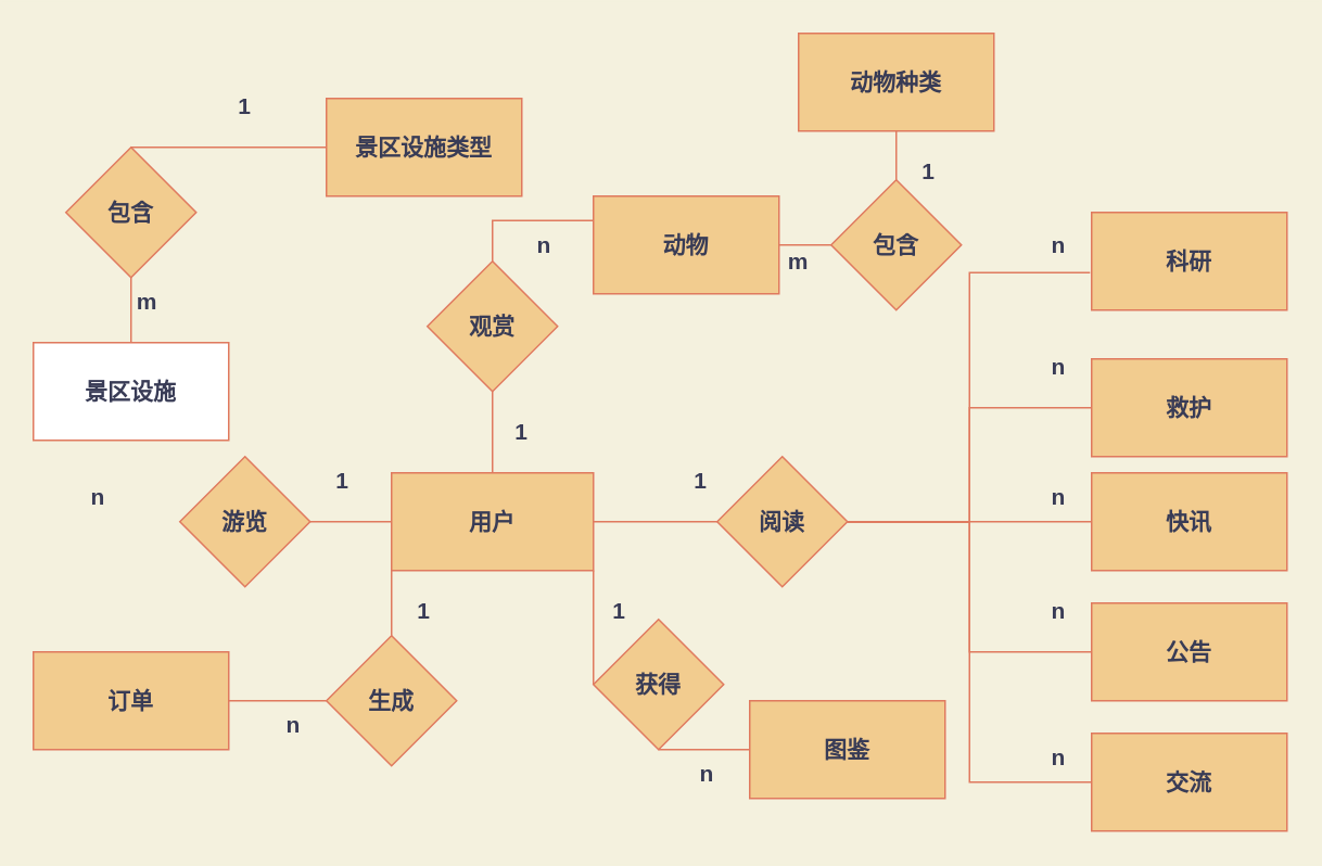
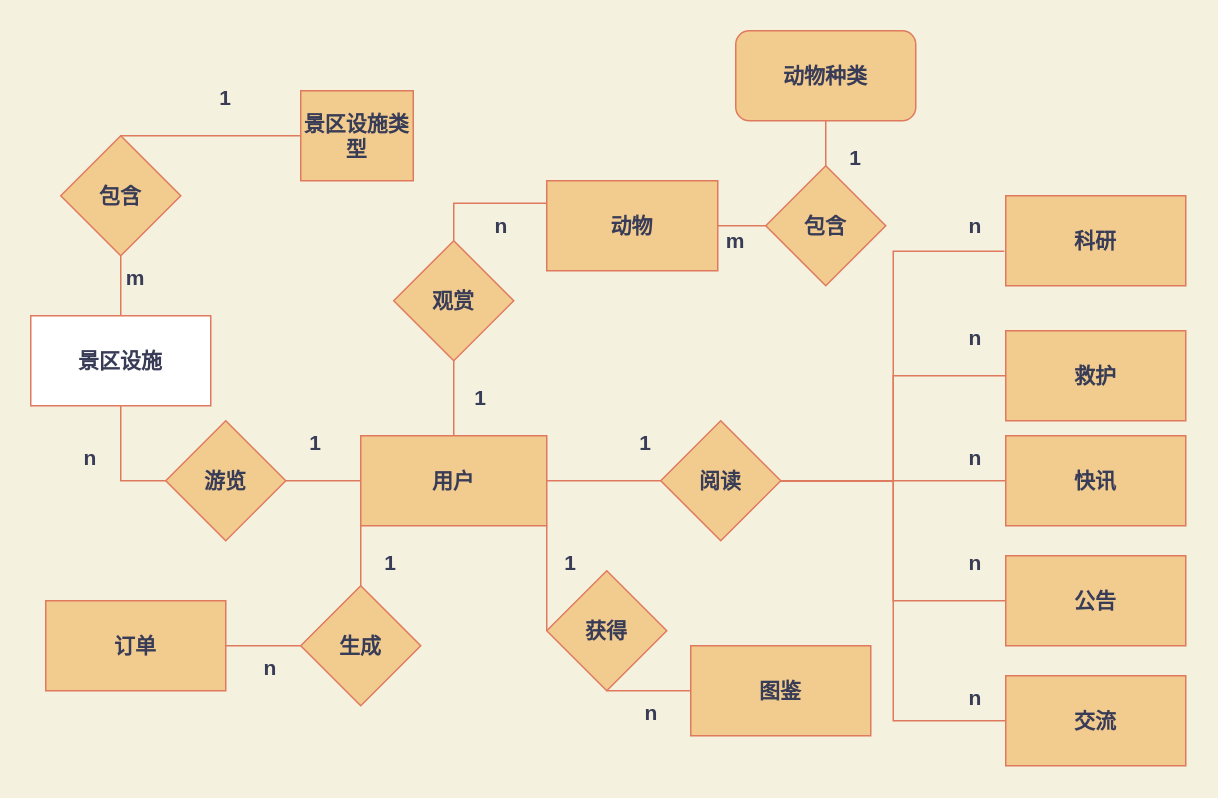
  <mxCell id="0" />
  <mxCell id="1" parent="0" />
  <mxCell id="2" value="用户" style="rounded=0;whiteSpace=wrap;html=1;fontSize=14;fontStyle=1;fillColor=#F2CC8F;strokeColor=#E07A5F;fontColor=#393C56;" vertex="1" parent="1"><mxGeometry x="240" y="290" width="124" height="60" as="geometry" /></mxCell>
  <mxCell id="3" value="动物" style="rounded=0;whiteSpace=wrap;html=1;fontSize=14;fontStyle=1;fillColor=#F2CC8F;strokeColor=#E07A5F;fontColor=#393C56;" vertex="1" parent="1"><mxGeometry x="364" y="120" width="114" height="60" as="geometry" /></mxCell>
- <mxCell id="4" value="动物种类" style="rounded=0;whiteSpace=wrap;html=1;fontSize=14;fontStyle=1;fillColor=#F2CC8F;strokeColor=#E07A5F;fontColor=#393C56;" vertex="1" parent="1"><mxGeometry x="490" y="20" width="120" height="60" as="geometry" /></mxCell>
+ <mxCell id="4" value="动物种类" style="whiteSpace=wrap;html=1;fontSize=14;fontStyle=1;fillColor=#F2CC8F;strokeColor=#E07A5F;fontColor=#393C56;rounded=1;" vertex="1" parent="1"><mxGeometry x="490" y="20" width="120" height="60" as="geometry" /></mxCell>
  <mxCell id="5" value="包含" style="rhombus;whiteSpace=wrap;html=1;fontSize=14;fontStyle=1;fillColor=#F2CC8F;strokeColor=#E07A5F;fontColor=#393C56;" vertex="1" parent="1"><mxGeometry x="510" y="110" width="80" height="80" as="geometry" /></mxCell>
  <mxCell id="6" value="图鉴" style="rounded=0;whiteSpace=wrap;html=1;fontSize=14;fontStyle=1;fillColor=#F2CC8F;strokeColor=#E07A5F;fontColor=#393C56;" vertex="1" parent="1"><mxGeometry x="460" y="430" width="120" height="60" as="geometry" /></mxCell>
  <mxCell id="7" value="救护" style="rounded=0;whiteSpace=wrap;html=1;fontSize=14;fontStyle=1;fillColor=#F2CC8F;strokeColor=#E07A5F;fontColor=#393C56;" vertex="1" parent="1"><mxGeometry x="670" y="220" width="120" height="60" as="geometry" /></mxCell>
  <mxCell id="8" value="快讯" style="rounded=0;whiteSpace=wrap;html=1;fontSize=14;fontStyle=1;fillColor=#F2CC8F;strokeColor=#E07A5F;fontColor=#393C56;" vertex="1" parent="1"><mxGeometry x="670" y="290" width="120" height="60" as="geometry" /></mxCell>
  <mxCell id="9" value="科研" style="rounded=0;whiteSpace=wrap;html=1;fontSize=14;fontStyle=1;fillColor=#F2CC8F;strokeColor=#E07A5F;fontColor=#393C56;" vertex="1" parent="1"><mxGeometry x="670" y="130" width="120" height="60" as="geometry" /></mxCell>
  <mxCell id="10" value="交流" style="rounded=0;whiteSpace=wrap;html=1;fontSize=14;fontStyle=1;fillColor=#F2CC8F;strokeColor=#E07A5F;fontColor=#393C56;" vertex="1" parent="1"><mxGeometry x="670" y="450" width="120" height="60" as="geometry" /></mxCell>
  <mxCell id="11" value="公告" style="rounded=0;whiteSpace=wrap;html=1;fontSize=14;fontStyle=1;fillColor=#F2CC8F;strokeColor=#E07A5F;fontColor=#393C56;" vertex="1" parent="1"><mxGeometry x="670" y="370" width="120" height="60" as="geometry" /></mxCell>
- <mxCell id="12" value="订单" style="rounded=0;whiteSpace=wrap;html=1;fontSize=14;fontStyle=1;fillColor=#F2CC8F;strokeColor=#E07A5F;fontColor=#393C56;" vertex="1" parent="1"><mxGeometry x="20" y="400" width="120" height="60" as="geometry" /></mxCell>
+ <mxCell id="12" value="订单" style="rounded=0;whiteSpace=wrap;html=1;fontSize=14;fontStyle=1;fillColor=#F2CC8F;strokeColor=#E07A5F;fontColor=#393C56;" vertex="1" parent="1"><mxGeometry x="30" y="400" width="120" height="60" as="geometry" /></mxCell>
  <mxCell id="13" value="景区设施" style="rounded=0;whiteSpace=wrap;html=1;fontSize=14;fontStyle=1;fillColor=#ffffff;strokeColor=#E07A5F;fontColor=#393C56;" vertex="1" parent="1"><mxGeometry x="20" y="210" width="120" height="60" as="geometry" /></mxCell>
- <mxCell id="14" value="景区设施类型" style="rounded=0;whiteSpace=wrap;html=1;fontSize=14;fontStyle=1;fillColor=#F2CC8F;strokeColor=#E07A5F;fontColor=#393C56;" vertex="1" parent="1"><mxGeometry x="200" y="60" width="120" height="60" as="geometry" /></mxCell>
+ <mxCell id="14" value="景区设施类型" style="rounded=0;whiteSpace=wrap;html=1;fontSize=14;fontStyle=1;fillColor=#F2CC8F;strokeColor=#E07A5F;fontColor=#393C56;" vertex="1" parent="1"><mxGeometry x="200" y="60" width="75" height="60" as="geometry" /></mxCell>
  <mxCell id="15" value="" style="endArrow=none;html=1;rounded=0;exitX=0;exitY=0.5;exitDx=0;exitDy=0;entryX=1;entryY=0.5;entryDx=0;entryDy=0;fontSize=14;fontStyle=1;strokeColor=#E07A5F;fontColor=#393C56;labelBackgroundColor=#F4F1DE;" edge="1" parent="1" source="5" target="3"><mxGeometry width="50" height="50" relative="1" as="geometry"><mxPoint x="380" y="310" as="sourcePoint" /><mxPoint x="430" y="260" as="targetPoint" /></mxGeometry></mxCell>
  <mxCell id="16" value="" style="endArrow=none;html=1;rounded=0;exitX=0.5;exitY=1;exitDx=0;exitDy=0;entryX=0.5;entryY=0;entryDx=0;entryDy=0;fontSize=14;fontStyle=1;strokeColor=#E07A5F;fontColor=#393C56;labelBackgroundColor=#F4F1DE;" edge="1" parent="1" source="4" target="5"><mxGeometry width="50" height="50" relative="1" as="geometry"><mxPoint x="380" y="310" as="sourcePoint" /><mxPoint x="430" y="260" as="targetPoint" /></mxGeometry></mxCell>
  <mxCell id="17" value="包含" style="rhombus;whiteSpace=wrap;html=1;fontSize=14;fontStyle=1;fillColor=#F2CC8F;strokeColor=#E07A5F;fontColor=#393C56;" vertex="1" parent="1"><mxGeometry x="40" y="90" width="80" height="80" as="geometry" /></mxCell>
  <mxCell id="18" value="" style="endArrow=none;html=1;rounded=0;exitX=0.5;exitY=1;exitDx=0;exitDy=0;entryX=0.5;entryY=0;entryDx=0;entryDy=0;fontSize=14;fontStyle=1;strokeColor=#E07A5F;fontColor=#393C56;labelBackgroundColor=#F4F1DE;" edge="1" parent="1" source="17" target="13"><mxGeometry width="50" height="50" relative="1" as="geometry"><mxPoint x="390" y="400" as="sourcePoint" /><mxPoint x="340" y="190" as="targetPoint" /></mxGeometry></mxCell>
  <mxCell id="19" value="" style="endArrow=none;html=1;rounded=0;exitX=0;exitY=0.5;exitDx=0;exitDy=0;entryX=0.5;entryY=0;entryDx=0;entryDy=0;fontSize=14;fontStyle=1;strokeColor=#E07A5F;fontColor=#393C56;labelBackgroundColor=#F4F1DE;" edge="1" parent="1" target="17" source="14"><mxGeometry width="50" height="50" relative="1" as="geometry"><mxPoint x="200" y="190" as="sourcePoint" /><mxPoint x="440" y="350" as="targetPoint" /></mxGeometry></mxCell>
  <mxCell id="20" value="生成" style="rhombus;whiteSpace=wrap;html=1;fontSize=14;fontStyle=1;fillColor=#F2CC8F;strokeColor=#E07A5F;fontColor=#393C56;" vertex="1" parent="1"><mxGeometry x="200" y="390" width="80" height="80" as="geometry" /></mxCell>
  <mxCell id="21" value="" style="endArrow=none;html=1;rounded=0;exitX=0.5;exitY=0;exitDx=0;exitDy=0;entryX=0;entryY=1;entryDx=0;entryDy=0;edgeStyle=orthogonalEdgeStyle;fontSize=14;fontStyle=1;strokeColor=#E07A5F;fontColor=#393C56;labelBackgroundColor=#F4F1DE;" edge="1" parent="1" source="20" target="2"><mxGeometry width="50" height="50" relative="1" as="geometry"><mxPoint x="140" y="450" as="sourcePoint" /><mxPoint x="190" y="400" as="targetPoint" /></mxGeometry></mxCell>
  <mxCell id="22" value="" style="endArrow=none;html=1;rounded=0;exitX=1;exitY=0.5;exitDx=0;exitDy=0;entryX=0;entryY=0.5;entryDx=0;entryDy=0;fontSize=14;fontStyle=1;strokeColor=#E07A5F;fontColor=#393C56;labelBackgroundColor=#F4F1DE;" edge="1" parent="1" source="12" target="20"><mxGeometry width="50" height="50" relative="1" as="geometry"><mxPoint x="140" y="450" as="sourcePoint" /><mxPoint x="190" y="400" as="targetPoint" /></mxGeometry></mxCell>
  <mxCell id="23" value="获得" style="rhombus;whiteSpace=wrap;html=1;fontSize=14;fontStyle=1;fillColor=#F2CC8F;strokeColor=#E07A5F;fontColor=#393C56;" vertex="1" parent="1"><mxGeometry x="364" y="380" width="80" height="80" as="geometry" /></mxCell>
  <mxCell id="24" value="" style="endArrow=none;html=1;rounded=0;exitX=0.5;exitY=1;exitDx=0;exitDy=0;entryX=0;entryY=0.5;entryDx=0;entryDy=0;fontSize=14;fontStyle=1;strokeColor=#E07A5F;fontColor=#393C56;labelBackgroundColor=#F4F1DE;" edge="1" parent="1" source="23" target="6"><mxGeometry width="50" height="50" relative="1" as="geometry"><mxPoint x="380" y="330" as="sourcePoint" /><mxPoint x="430" y="280" as="targetPoint" /></mxGeometry></mxCell>
  <mxCell id="25" value="" style="endArrow=none;html=1;rounded=0;exitX=1;exitY=1;exitDx=0;exitDy=0;entryX=0;entryY=0.5;entryDx=0;entryDy=0;fontSize=14;fontStyle=1;strokeColor=#E07A5F;fontColor=#393C56;labelBackgroundColor=#F4F1DE;" edge="1" parent="1" source="2" target="23"><mxGeometry width="50" height="50" relative="1" as="geometry"><mxPoint x="380" y="330" as="sourcePoint" /><mxPoint x="430" y="280" as="targetPoint" /></mxGeometry></mxCell>
  <mxCell id="26" value="阅读" style="rhombus;whiteSpace=wrap;html=1;fontSize=14;fontStyle=1;fillColor=#F2CC8F;strokeColor=#E07A5F;fontColor=#393C56;" vertex="1" parent="1"><mxGeometry x="440" y="280" width="80" height="80" as="geometry" /></mxCell>
  <mxCell id="27" value="" style="endArrow=none;html=1;rounded=0;exitX=1;exitY=0.5;exitDx=0;exitDy=0;entryX=-0.008;entryY=0.617;entryDx=0;entryDy=0;entryPerimeter=0;edgeStyle=orthogonalEdgeStyle;fontSize=14;fontStyle=1;strokeColor=#E07A5F;fontColor=#393C56;labelBackgroundColor=#F4F1DE;" edge="1" parent="1" source="26" target="9"><mxGeometry width="50" height="50" relative="1" as="geometry"><mxPoint x="380" y="350" as="sourcePoint" /><mxPoint x="430" y="300" as="targetPoint" /></mxGeometry></mxCell>
  <mxCell id="28" value="" style="endArrow=none;html=1;rounded=0;exitX=1;exitY=0.5;exitDx=0;exitDy=0;entryX=0;entryY=0.5;entryDx=0;entryDy=0;fontSize=14;fontStyle=1;strokeColor=#E07A5F;fontColor=#393C56;labelBackgroundColor=#F4F1DE;" edge="1" parent="1" source="2" target="26"><mxGeometry width="50" height="50" relative="1" as="geometry"><mxPoint x="380" y="350" as="sourcePoint" /><mxPoint x="430" y="300" as="targetPoint" /></mxGeometry></mxCell>
  <mxCell id="29" value="" style="endArrow=none;html=1;rounded=0;exitX=1;exitY=0.5;exitDx=0;exitDy=0;entryX=0;entryY=0.5;entryDx=0;entryDy=0;edgeStyle=orthogonalEdgeStyle;fontSize=14;fontStyle=1;strokeColor=#E07A5F;fontColor=#393C56;labelBackgroundColor=#F4F1DE;" edge="1" parent="1" source="26" target="10"><mxGeometry width="50" height="50" relative="1" as="geometry"><mxPoint x="600" y="502.98" as="sourcePoint" /><mxPoint x="679.04" y="350" as="targetPoint" /></mxGeometry></mxCell>
  <mxCell id="30" value="" style="endArrow=none;html=1;rounded=0;exitX=1;exitY=0.5;exitDx=0;exitDy=0;edgeStyle=orthogonalEdgeStyle;fontSize=14;fontStyle=1;strokeColor=#E07A5F;fontColor=#393C56;labelBackgroundColor=#F4F1DE;" edge="1" parent="1" source="26" target="7"><mxGeometry width="50" height="50" relative="1" as="geometry"><mxPoint x="570" y="320" as="sourcePoint" /><mxPoint x="650" y="240" as="targetPoint" /></mxGeometry></mxCell>
  <mxCell id="31" value="" style="endArrow=none;html=1;rounded=0;exitX=0.5;exitY=0;exitDx=0;exitDy=0;edgeStyle=orthogonalEdgeStyle;entryX=0;entryY=0.25;entryDx=0;entryDy=0;fontSize=14;fontStyle=1;strokeColor=#E07A5F;fontColor=#393C56;labelBackgroundColor=#F4F1DE;" edge="1" parent="1" source="35" target="3"><mxGeometry width="50" height="50" relative="1" as="geometry"><mxPoint x="520" y="190" as="sourcePoint" /><mxPoint x="350" y="130" as="targetPoint" /></mxGeometry></mxCell>
  <mxCell id="32" value="" style="endArrow=none;html=1;rounded=0;entryX=0;entryY=0.5;entryDx=0;entryDy=0;exitX=1;exitY=0.5;exitDx=0;exitDy=0;edgeStyle=orthogonalEdgeStyle;fontSize=14;fontStyle=1;strokeColor=#E07A5F;fontColor=#393C56;labelBackgroundColor=#F4F1DE;" edge="1" parent="1" source="26" target="8"><mxGeometry width="50" height="50" relative="1" as="geometry"><mxPoint x="570" y="320" as="sourcePoint" /><mxPoint x="689.04" y="207.02" as="targetPoint" /></mxGeometry></mxCell>
  <mxCell id="33" value="" style="endArrow=none;html=1;rounded=0;entryX=0;entryY=0.5;entryDx=0;entryDy=0;exitX=1;exitY=0.5;exitDx=0;exitDy=0;edgeStyle=orthogonalEdgeStyle;fontSize=14;fontStyle=1;strokeColor=#E07A5F;fontColor=#393C56;labelBackgroundColor=#F4F1DE;" edge="1" parent="1" source="26" target="11"><mxGeometry width="50" height="50" relative="1" as="geometry"><mxPoint x="570" y="320" as="sourcePoint" /><mxPoint x="699.04" y="217.02" as="targetPoint" /></mxGeometry></mxCell>
  <mxCell id="34" value="游览" style="rhombus;whiteSpace=wrap;html=1;fontSize=14;fontStyle=1;fillColor=#F2CC8F;strokeColor=#E07A5F;fontColor=#393C56;" vertex="1" parent="1"><mxGeometry x="110" y="280" width="80" height="80" as="geometry" /></mxCell>
  <mxCell id="35" value="观赏" style="rhombus;whiteSpace=wrap;html=1;fontSize=14;fontStyle=1;fillColor=#F2CC8F;strokeColor=#E07A5F;fontColor=#393C56;" vertex="1" parent="1"><mxGeometry x="262" y="160" width="80" height="80" as="geometry" /></mxCell>
  <mxCell id="36" value="" style="endArrow=none;html=1;rounded=0;exitX=1;exitY=0.5;exitDx=0;exitDy=0;entryX=0;entryY=0.5;entryDx=0;entryDy=0;fontSize=14;fontStyle=1;strokeColor=#E07A5F;fontColor=#393C56;labelBackgroundColor=#F4F1DE;" edge="1" parent="1" source="34" target="2"><mxGeometry width="50" height="50" relative="1" as="geometry"><mxPoint x="380" y="350" as="sourcePoint" /><mxPoint x="430" y="300" as="targetPoint" /></mxGeometry></mxCell>
+ <mxCell id="37" value="" style="endArrow=none;html=1;rounded=0;exitX=0;exitY=0.5;exitDx=0;exitDy=0;entryX=0.5;entryY=1;entryDx=0;entryDy=0;edgeStyle=orthogonalEdgeStyle;fontSize=14;fontStyle=1;strokeColor=#E07A5F;fontColor=#393C56;labelBackgroundColor=#F4F1DE;" edge="1" parent="1" source="34" target="13"><mxGeometry width="50" height="50" relative="1" as="geometry"><mxPoint x="380" y="350" as="sourcePoint" /><mxPoint x="80" y="280" as="targetPoint" /></mxGeometry></mxCell>
  <mxCell id="38" value="" style="endArrow=none;html=1;rounded=0;entryX=0.5;entryY=1;entryDx=0;entryDy=0;exitX=0.5;exitY=0;exitDx=0;exitDy=0;fontSize=14;fontStyle=1;strokeColor=#E07A5F;fontColor=#393C56;labelBackgroundColor=#F4F1DE;" edge="1" parent="1" source="2" target="35"><mxGeometry width="50" height="50" relative="1" as="geometry"><mxPoint x="380" y="300" as="sourcePoint" /><mxPoint x="430" y="250" as="targetPoint" /></mxGeometry></mxCell>
  <mxCell id="39" value="1" style="text;html=1;strokeColor=none;fillColor=none;align=center;verticalAlign=middle;whiteSpace=wrap;rounded=0;fontSize=14;fontStyle=1;fontColor=#393C56;" vertex="1" parent="1"><mxGeometry x="120" y="50" width="60" height="30" as="geometry" /></mxCell>
  <mxCell id="40" value="m" style="text;html=1;strokeColor=none;fillColor=none;align=center;verticalAlign=middle;whiteSpace=wrap;rounded=0;fontSize=14;fontStyle=1;fontColor=#393C56;" vertex="1" parent="1"><mxGeometry x="60" y="170" width="60" height="30" as="geometry" /></mxCell>
  <mxCell id="41" value="n" style="text;html=1;strokeColor=none;fillColor=none;align=center;verticalAlign=middle;whiteSpace=wrap;rounded=0;fontSize=14;fontStyle=1;fontColor=#393C56;" vertex="1" parent="1"><mxGeometry x="30" y="290" width="60" height="30" as="geometry" /></mxCell>
  <mxCell id="42" value="1" style="text;html=1;strokeColor=none;fillColor=none;align=center;verticalAlign=middle;whiteSpace=wrap;rounded=0;fontSize=14;fontStyle=1;fontColor=#393C56;" vertex="1" parent="1"><mxGeometry x="180" y="280" width="60" height="30" as="geometry" /></mxCell>
  <mxCell id="43" value="n" style="text;html=1;strokeColor=none;fillColor=none;align=center;verticalAlign=middle;whiteSpace=wrap;rounded=0;fontSize=14;fontStyle=1;fontColor=#393C56;" vertex="1" parent="1"><mxGeometry x="304" y="135" width="60" height="30" as="geometry" /></mxCell>
  <mxCell id="44" value="1" style="text;html=1;strokeColor=none;fillColor=none;align=center;verticalAlign=middle;whiteSpace=wrap;rounded=0;fontSize=14;fontStyle=1;fontColor=#393C56;" vertex="1" parent="1"><mxGeometry x="290" y="250" width="60" height="30" as="geometry" /></mxCell>
  <mxCell id="45" value="m" style="text;html=1;strokeColor=none;fillColor=none;align=center;verticalAlign=middle;whiteSpace=wrap;rounded=0;fontSize=14;fontStyle=1;fontColor=#393C56;" vertex="1" parent="1"><mxGeometry x="460" y="145" width="60" height="30" as="geometry" /></mxCell>
  <mxCell id="46" value="1" style="text;html=1;strokeColor=none;fillColor=none;align=center;verticalAlign=middle;whiteSpace=wrap;rounded=0;fontSize=14;fontStyle=1;fontColor=#393C56;" vertex="1" parent="1"><mxGeometry x="540" y="90" width="60" height="30" as="geometry" /></mxCell>
  <mxCell id="47" value="n" style="text;html=1;strokeColor=none;fillColor=none;align=center;verticalAlign=middle;whiteSpace=wrap;rounded=0;fontSize=14;fontStyle=1;fontColor=#393C56;" vertex="1" parent="1"><mxGeometry x="620" y="135" width="60" height="30" as="geometry" /></mxCell>
  <mxCell id="48" value="n" style="text;html=1;strokeColor=none;fillColor=none;align=center;verticalAlign=middle;whiteSpace=wrap;rounded=0;fontSize=14;fontStyle=1;fontColor=#393C56;" vertex="1" parent="1"><mxGeometry x="620" y="210" width="60" height="30" as="geometry" /></mxCell>
  <mxCell id="49" value="n" style="text;html=1;strokeColor=none;fillColor=none;align=center;verticalAlign=middle;whiteSpace=wrap;rounded=0;fontSize=14;fontStyle=1;fontColor=#393C56;" vertex="1" parent="1"><mxGeometry x="620" y="290" width="60" height="30" as="geometry" /></mxCell>
  <mxCell id="50" value="n" style="text;html=1;strokeColor=none;fillColor=none;align=center;verticalAlign=middle;whiteSpace=wrap;rounded=0;fontSize=14;fontStyle=1;fontColor=#393C56;" vertex="1" parent="1"><mxGeometry x="620" y="360" width="60" height="30" as="geometry" /></mxCell>
  <mxCell id="51" value="n" style="text;html=1;strokeColor=none;fillColor=none;align=center;verticalAlign=middle;whiteSpace=wrap;rounded=0;fontSize=14;fontStyle=1;fontColor=#393C56;" vertex="1" parent="1"><mxGeometry x="620" y="450" width="60" height="30" as="geometry" /></mxCell>
  <mxCell id="52" value="1" style="text;html=1;strokeColor=none;fillColor=none;align=center;verticalAlign=middle;whiteSpace=wrap;rounded=0;fontSize=14;fontStyle=1;fontColor=#393C56;" vertex="1" parent="1"><mxGeometry x="400" y="280" width="60" height="30" as="geometry" /></mxCell>
  <mxCell id="53" value="1" style="text;html=1;strokeColor=none;fillColor=none;align=center;verticalAlign=middle;whiteSpace=wrap;rounded=0;fontSize=14;fontStyle=1;fontColor=#393C56;" vertex="1" parent="1"><mxGeometry x="230" y="360" width="60" height="30" as="geometry" /></mxCell>
  <mxCell id="54" value="1" style="text;html=1;strokeColor=none;fillColor=none;align=center;verticalAlign=middle;whiteSpace=wrap;rounded=0;fontSize=14;fontStyle=1;fontColor=#393C56;" vertex="1" parent="1"><mxGeometry x="350" y="360" width="60" height="30" as="geometry" /></mxCell>
  <mxCell id="55" value="n" style="text;html=1;strokeColor=none;fillColor=none;align=center;verticalAlign=middle;whiteSpace=wrap;rounded=0;fontSize=14;fontStyle=1;fontColor=#393C56;" vertex="1" parent="1"><mxGeometry x="404" y="460" width="60" height="30" as="geometry" /></mxCell>
  <mxCell id="56" value="n" style="text;html=1;strokeColor=none;fillColor=none;align=center;verticalAlign=middle;whiteSpace=wrap;rounded=0;fontSize=14;fontStyle=1;fontColor=#393C56;" vertex="1" parent="1"><mxGeometry x="150" y="430" width="60" height="30" as="geometry" /></mxCell>
